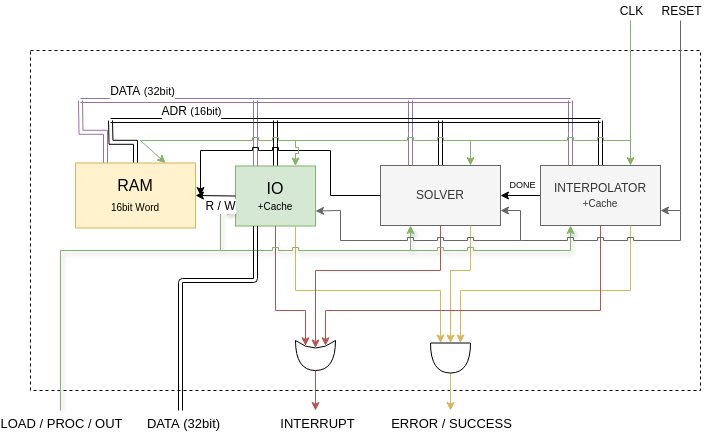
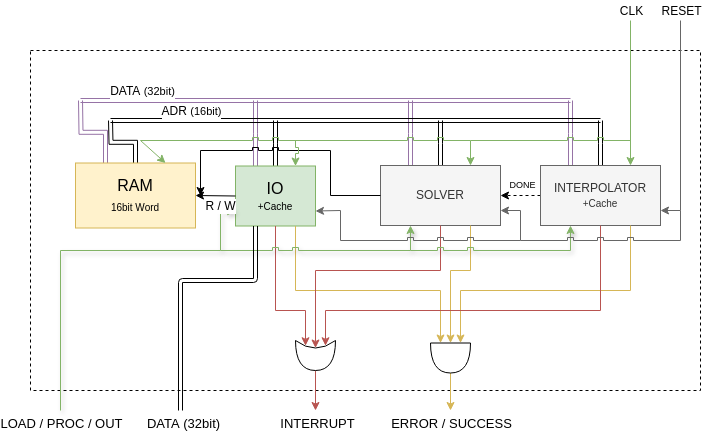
  <mxCell id="0" />
  <mxCell id="1" parent="0" />
  <mxCell id="2" value="" style="rounded=0;whiteSpace=wrap;html=1;dashed=1;fontSize=13;editable=0;backgroundOutline=1;connectable=0;allowArrows=0;imageAspect=1;shadow=0;comic=0;snapToPoint=0;fixDash=0;" parent="1" vertex="1"><mxGeometry x="20" y="50" width="670" height="340" as="geometry" /></mxCell>
  <mxCell id="3" style="edgeStyle=orthogonalEdgeStyle;rounded=0;jumpStyle=sharp;orthogonalLoop=1;jettySize=auto;html=1;exitX=0.25;exitY=0;exitDx=0;exitDy=0;startArrow=classic;startFill=1;endArrow=none;endFill=0;shape=link;fillColor=#e1d5e7;strokeColor=#9673a6;" parent="1" source="5" edge="1"><mxGeometry relative="1" as="geometry"><mxPoint x="70" y="100" as="targetPoint" /></mxGeometry></mxCell>
  <mxCell id="4" style="edgeStyle=orthogonalEdgeStyle;shape=link;rounded=0;jumpStyle=sharp;orthogonalLoop=1;jettySize=auto;html=1;exitX=0.5;exitY=0;exitDx=0;exitDy=0;startArrow=classic;startFill=1;endArrow=none;endFill=0;" parent="1" source="5" edge="1"><mxGeometry relative="1" as="geometry"><mxPoint x="100" y="120" as="targetPoint" /></mxGeometry></mxCell>
  <mxCell id="5" value="RAM&lt;br style=&quot;font-size: 12px&quot;&gt;&lt;font size=&quot;1&quot;&gt;16bit Word&lt;/font&gt;" style="rounded=0;whiteSpace=wrap;html=1;verticalAlign=middle;fontSize=16;fillColor=#fff2cc;strokeColor=#d6b656;" parent="1" vertex="1"><mxGeometry x="65" y="162.5" width="120" height="65" as="geometry" /></mxCell>
  <mxCell id="6" style="edgeStyle=orthogonalEdgeStyle;shape=link;rounded=0;jumpStyle=sharp;orthogonalLoop=1;jettySize=auto;html=1;exitX=0.25;exitY=0;exitDx=0;exitDy=0;startArrow=classic;startFill=1;endArrow=none;endFill=0;fillColor=#e1d5e7;strokeColor=#9673a6;" parent="1" source="8" edge="1"><mxGeometry relative="1" as="geometry"><mxPoint x="400" y="100" as="targetPoint" /></mxGeometry></mxCell>
  <mxCell id="7" style="edgeStyle=orthogonalEdgeStyle;shape=link;rounded=0;jumpStyle=sharp;orthogonalLoop=1;jettySize=auto;html=1;exitX=0.5;exitY=0;exitDx=0;exitDy=0;startArrow=classic;startFill=1;endArrow=none;endFill=0;" parent="1" source="8" edge="1"><mxGeometry relative="1" as="geometry"><mxPoint x="430" y="120" as="targetPoint" /></mxGeometry></mxCell>
  <mxCell id="8" value="SOLVER" style="rounded=0;whiteSpace=wrap;html=1;fillColor=#f5f5f5;strokeColor=#666666;fontColor=#333333;" parent="1" vertex="1"><mxGeometry x="370" y="165" width="120" height="60" as="geometry" /></mxCell>
  <mxCell id="9" style="edgeStyle=orthogonalEdgeStyle;shape=link;rounded=0;jumpStyle=sharp;orthogonalLoop=1;jettySize=auto;html=1;exitX=0.25;exitY=0;exitDx=0;exitDy=0;startArrow=classic;startFill=1;endArrow=none;endFill=0;fillColor=#e1d5e7;strokeColor=#9673a6;" parent="1" source="13" edge="1"><mxGeometry relative="1" as="geometry"><mxPoint x="560" y="100" as="targetPoint" /></mxGeometry></mxCell>
  <mxCell id="10" style="edgeStyle=orthogonalEdgeStyle;shape=link;rounded=0;jumpStyle=sharp;orthogonalLoop=1;jettySize=auto;html=1;exitX=0.5;exitY=0;exitDx=0;exitDy=0;startArrow=classic;startFill=1;endArrow=none;endFill=0;" parent="1" source="13" edge="1"><mxGeometry relative="1" as="geometry"><mxPoint x="590" y="120" as="targetPoint" /></mxGeometry></mxCell>
- <mxCell id="11" style="edgeStyle=orthogonalEdgeStyle;rounded=0;jumpStyle=sharp;orthogonalLoop=1;jettySize=auto;html=1;exitX=0;exitY=0.5;exitDx=0;exitDy=0;entryX=1;entryY=0.5;entryDx=0;entryDy=0;shadow=0;startArrow=none;startFill=0;endArrow=classic;endFill=1;" parent="1" source="13" target="8" edge="1"><mxGeometry relative="1" as="geometry" /></mxCell>
+ <mxCell id="11" style="edgeStyle=orthogonalEdgeStyle;rounded=0;jumpStyle=sharp;orthogonalLoop=1;jettySize=auto;html=1;exitX=0;exitY=0.5;exitDx=0;exitDy=0;entryX=1;entryY=0.5;entryDx=0;entryDy=0;shadow=0;startArrow=none;startFill=0;endArrow=classic;endFill=1;dashed=1;" parent="1" source="13" target="8" edge="1"><mxGeometry relative="1" as="geometry" /></mxCell>
  <mxCell id="12" value="DONE" style="text;html=1;align=center;verticalAlign=middle;resizable=0;points=[];;labelBackgroundColor=#ffffff;fontSize=9;" parent="11" vertex="1" connectable="0"><mxGeometry x="0.212" relative="1" as="geometry"><mxPoint x="5.5" y="-11" as="offset" /></mxGeometry></mxCell>
  <mxCell id="13" value="INTERPOLATOR&lt;br style=&quot;font-size: 9px&quot;&gt;&lt;font size=&quot;1&quot;&gt;+Cache&lt;/font&gt;" style="rounded=0;whiteSpace=wrap;html=1;fillColor=#f5f5f5;strokeColor=#666666;fontColor=#333333;" parent="1" vertex="1"><mxGeometry x="530" y="165" width="120" height="60" as="geometry" /></mxCell>
  <mxCell id="14" style="edgeStyle=orthogonalEdgeStyle;shape=link;rounded=0;jumpStyle=sharp;orthogonalLoop=1;jettySize=auto;html=1;exitX=0.25;exitY=0;exitDx=0;exitDy=0;startArrow=classic;startFill=1;endArrow=none;endFill=0;fillColor=#e1d5e7;strokeColor=#9673a6;" parent="1" source="16" edge="1"><mxGeometry relative="1" as="geometry"><mxPoint x="245" y="100" as="targetPoint" /></mxGeometry></mxCell>
  <mxCell id="15" style="edgeStyle=orthogonalEdgeStyle;shape=link;rounded=0;jumpStyle=sharp;orthogonalLoop=1;jettySize=auto;html=1;exitX=0.5;exitY=0;exitDx=0;exitDy=0;startArrow=classic;startFill=1;endArrow=none;endFill=0;" parent="1" source="16" edge="1"><mxGeometry relative="1" as="geometry"><mxPoint x="265" y="120" as="targetPoint" /></mxGeometry></mxCell>
  <mxCell id="16" value="&lt;font style=&quot;font-size: 16px&quot;&gt;IO&lt;/font&gt;&lt;br&gt;&lt;font style=&quot;font-size: 10px&quot;&gt;+Cache&lt;/font&gt;" style="rounded=0;whiteSpace=wrap;html=1;fontSize=13;fillColor=#d5e8d4;strokeColor=#82b366;" parent="1" vertex="1"><mxGeometry x="225" y="165.5" width="80" height="60" as="geometry" /></mxCell>
  <mxCell id="17" value="" style="endArrow=classic;html=1;exitX=0.75;exitY=1;exitDx=0;exitDy=0;entryX=0;entryY=0.25;entryDx=0;entryDy=0;entryPerimeter=0;jumpStyle=sharp;fillColor=#fff2cc;strokeColor=#d6b656;rounded=0;" parent="1" source="13" target="50" edge="1"><mxGeometry width="50" height="50" relative="1" as="geometry"><mxPoint x="10" y="590" as="sourcePoint" /><mxPoint x="60" y="540" as="targetPoint" /><Array as="points"><mxPoint x="620" y="290" /><mxPoint x="450" y="290" /></Array></mxGeometry></mxCell>
  <mxCell id="18" value="" style="endArrow=classic;html=1;exitX=0.75;exitY=1;exitDx=0;exitDy=0;entryX=0;entryY=0.5;entryDx=0;entryDy=0;entryPerimeter=0;jumpStyle=sharp;fillColor=#fff2cc;strokeColor=#d6b656;rounded=0;" parent="1" source="8" target="50" edge="1"><mxGeometry width="50" height="50" relative="1" as="geometry"><mxPoint x="10" y="590" as="sourcePoint" /><mxPoint x="60" y="540" as="targetPoint" /><Array as="points"><mxPoint x="460" y="270" /><mxPoint x="440" y="270" /></Array></mxGeometry></mxCell>
  <mxCell id="19" value="" style="endArrow=classic;html=1;exitX=0.75;exitY=1;exitDx=0;exitDy=0;entryX=0;entryY=0.75;entryDx=0;entryDy=0;entryPerimeter=0;jumpStyle=sharp;fillColor=#fff2cc;strokeColor=#d6b656;rounded=0;" parent="1" source="16" target="50" edge="1"><mxGeometry width="50" height="50" relative="1" as="geometry"><mxPoint x="10" y="590" as="sourcePoint" /><mxPoint x="60" y="540" as="targetPoint" /><Array as="points"><mxPoint x="285" y="290" /><mxPoint x="430" y="290" /></Array></mxGeometry></mxCell>
  <mxCell id="20" value="" style="endArrow=classic;html=1;exitX=0.5;exitY=1;exitDx=0;exitDy=0;entryX=0.175;entryY=0.25;entryDx=0;entryDy=0;entryPerimeter=0;rounded=0;fillColor=#f8cecc;strokeColor=#b85450;" parent="1" source="13" target="47" edge="1"><mxGeometry width="50" height="50" relative="1" as="geometry"><mxPoint x="10" y="590" as="sourcePoint" /><mxPoint x="60" y="540" as="targetPoint" /><Array as="points"><mxPoint x="590" y="310" /><mxPoint x="315" y="310" /></Array></mxGeometry></mxCell>
  <mxCell id="21" value="" style="endArrow=classic;html=1;exitX=0.5;exitY=1;exitDx=0;exitDy=0;entryX=0.25;entryY=0.5;entryDx=0;entryDy=0;entryPerimeter=0;rounded=0;fillColor=#f8cecc;strokeColor=#b85450;" parent="1" source="8" target="47" edge="1"><mxGeometry width="50" height="50" relative="1" as="geometry"><mxPoint x="10" y="590" as="sourcePoint" /><mxPoint x="60" y="540" as="targetPoint" /><Array as="points"><mxPoint x="430" y="270" /><mxPoint x="305" y="270" /></Array></mxGeometry></mxCell>
  <mxCell id="22" value="" style="endArrow=classic;html=1;exitX=0.5;exitY=1;exitDx=0;exitDy=0;entryX=0.175;entryY=0.75;entryDx=0;entryDy=0;entryPerimeter=0;rounded=0;fillColor=#f8cecc;strokeColor=#b85450;" parent="1" source="16" target="47" edge="1"><mxGeometry width="50" height="50" relative="1" as="geometry"><mxPoint x="10" y="590" as="sourcePoint" /><mxPoint x="60" y="540" as="targetPoint" /><Array as="points"><mxPoint x="265" y="310" /><mxPoint x="295" y="310" /></Array></mxGeometry></mxCell>
  <mxCell id="23" value="" style="shape=link;html=1;startArrow=classic;startFill=1;endArrow=none;endFill=0;fillColor=#e1d5e7;strokeColor=#9673a6;" parent="1" edge="1"><mxGeometry width="50" height="50" relative="1" as="geometry"><mxPoint x="70" y="100" as="sourcePoint" /><mxPoint x="560" y="100" as="targetPoint" /></mxGeometry></mxCell>
  <mxCell id="24" value="DATA&amp;nbsp;&lt;font style=&quot;font-size: 11px&quot;&gt;(32bit)&lt;/font&gt;" style="text;html=1;align=center;verticalAlign=middle;resizable=0;points=[];;labelBackgroundColor=#ffffff;" parent="23" vertex="1" connectable="0"><mxGeometry x="-0.675" relative="1" as="geometry"><mxPoint x="-19" y="-10" as="offset" /></mxGeometry></mxCell>
  <mxCell id="25" value="" style="shape=link;html=1;startArrow=classic;startFill=1;endArrow=none;endFill=0;" parent="1" edge="1"><mxGeometry width="50" height="50" relative="1" as="geometry"><mxPoint x="100" y="120" as="sourcePoint" /><mxPoint x="590" y="120" as="targetPoint" /></mxGeometry></mxCell>
  <mxCell id="26" value="ADR&amp;nbsp;&lt;font style=&quot;font-size: 11px&quot;&gt;(16bit)&lt;/font&gt;" style="text;html=1;align=center;verticalAlign=middle;resizable=0;points=[];;labelBackgroundColor=#ffffff;" parent="25" vertex="1" connectable="0"><mxGeometry x="-0.675" relative="1" as="geometry"><mxPoint y="-10" as="offset" /></mxGeometry></mxCell>
  <mxCell id="27" value="" style="endArrow=classic;html=1;jumpStyle=sharp;rounded=0;fillColor=#d5e8d4;strokeColor=#82b366;shadow=1;entryX=0;entryY=0.75;entryDx=0;entryDy=0;" parent="1" target="16" edge="1"><mxGeometry width="50" height="50" relative="1" as="geometry"><mxPoint x="50" y="410" as="sourcePoint" /><mxPoint x="60" y="540" as="targetPoint" /><Array as="points"><mxPoint x="50" y="250" /><mxPoint x="210" y="250" /><mxPoint x="210" y="211" /></Array></mxGeometry></mxCell>
  <mxCell id="28" value="&lt;span style=&quot;font-size: 13px&quot;&gt;LOAD / PROC / OUT&lt;/span&gt;" style="text;html=1;align=center;verticalAlign=middle;resizable=0;points=[];;labelBackgroundColor=#ffffff;" parent="27" vertex="1" connectable="0"><mxGeometry x="-0.93" y="-1" relative="1" as="geometry"><mxPoint x="-1" y="25.333" as="offset" /></mxGeometry></mxCell>
  <mxCell id="29" value="" style="endArrow=classic;html=1;jumpStyle=sharp;rounded=0;fillColor=#d5e8d4;strokeColor=#82b366;shadow=1;entryX=0.25;entryY=1;entryDx=0;entryDy=0;" parent="1" target="8" edge="1"><mxGeometry width="50" height="50" relative="1" as="geometry"><mxPoint x="210" y="250" as="sourcePoint" /><mxPoint x="255" y="232.5" as="targetPoint" /><Array as="points"><mxPoint x="400" y="250" /></Array></mxGeometry></mxCell>
  <mxCell id="30" value="" style="endArrow=classic;html=1;jumpStyle=sharp;rounded=0;fillColor=#d5e8d4;strokeColor=#82b366;shadow=1;entryX=0.25;entryY=1;entryDx=0;entryDy=0;" parent="1" target="13" edge="1"><mxGeometry width="50" height="50" relative="1" as="geometry"><mxPoint x="400" y="250" as="sourcePoint" /><mxPoint x="510" y="240" as="targetPoint" /><Array as="points"><mxPoint x="560" y="250" /></Array></mxGeometry></mxCell>
  <mxCell id="31" value="" style="endArrow=classic;html=1;shadow=0;jumpStyle=sharp;rounded=0;entryX=1;entryY=0.5;entryDx=0;entryDy=0;exitX=0;exitY=0.5;exitDx=0;exitDy=0;" parent="1" source="16" target="5" edge="1"><mxGeometry width="50" height="50" relative="1" as="geometry"><mxPoint x="10" y="590" as="sourcePoint" /><mxPoint x="60" y="540" as="targetPoint" /></mxGeometry></mxCell>
  <mxCell id="32" value="R / W" style="text;html=1;align=center;verticalAlign=middle;resizable=0;points=[];;labelBackgroundColor=#ffffff;" parent="31" vertex="1" connectable="0"><mxGeometry x="0.27" relative="1" as="geometry"><mxPoint x="9" y="10" as="offset" /></mxGeometry></mxCell>
  <mxCell id="33" value="" style="endArrow=classic;html=1;shadow=0;exitX=0;exitY=0.5;exitDx=0;exitDy=0;jumpStyle=sharp;rounded=0;" parent="1" source="8" edge="1"><mxGeometry width="50" height="50" relative="1" as="geometry"><mxPoint x="10" y="590" as="sourcePoint" /><mxPoint x="190" y="195" as="targetPoint" /><Array as="points"><mxPoint x="320" y="195" /><mxPoint x="320" y="150" /><mxPoint x="190" y="150" /></Array></mxGeometry></mxCell>
  <mxCell id="34" value="" style="endArrow=classic;html=1;shadow=0;entryX=0.75;entryY=0;entryDx=0;entryDy=0;fillColor=#d5e8d4;strokeColor=#82b366;" parent="1" target="13" edge="1"><mxGeometry width="50" height="50" relative="1" as="geometry"><mxPoint x="620" y="20" as="sourcePoint" /><mxPoint x="60" y="540" as="targetPoint" /></mxGeometry></mxCell>
  <mxCell id="35" value="CLK" style="text;html=1;align=center;verticalAlign=middle;resizable=0;points=[];;labelBackgroundColor=#ffffff;" parent="34" vertex="1" connectable="0"><mxGeometry x="-0.813" y="-2" relative="1" as="geometry"><mxPoint x="2" y="-24" as="offset" /></mxGeometry></mxCell>
  <mxCell id="36" value="" style="endArrow=classic;html=1;shadow=0;fontSize=9;entryX=0.75;entryY=0;entryDx=0;entryDy=0;rounded=0;fillColor=#d5e8d4;strokeColor=#82b366;jumpStyle=sharp;" parent="1" target="8" edge="1"><mxGeometry width="50" height="50" relative="1" as="geometry"><mxPoint x="620" y="140" as="sourcePoint" /><mxPoint x="60" y="540" as="targetPoint" /><Array as="points"><mxPoint x="460" y="140" /></Array></mxGeometry></mxCell>
  <mxCell id="37" value="" style="endArrow=classic;html=1;shadow=0;fontSize=9;entryX=0.75;entryY=0;entryDx=0;entryDy=0;rounded=0;jumpStyle=sharp;fillColor=#d5e8d4;strokeColor=#82b366;" parent="1" target="16" edge="1"><mxGeometry width="50" height="50" relative="1" as="geometry"><mxPoint x="460" y="140" as="sourcePoint" /><mxPoint x="60" y="540" as="targetPoint" /><Array as="points"><mxPoint x="285" y="140" /></Array></mxGeometry></mxCell>
  <mxCell id="38" value="" style="endArrow=classic;html=1;shadow=0;fontSize=9;entryX=0.75;entryY=0;entryDx=0;entryDy=0;rounded=0;jumpStyle=sharp;fillColor=#d5e8d4;strokeColor=#82b366;" parent="1" target="5" edge="1"><mxGeometry width="50" height="50" relative="1" as="geometry"><mxPoint x="290" y="140" as="sourcePoint" /><mxPoint x="60" y="540" as="targetPoint" /><Array as="points"><mxPoint x="130" y="140" /></Array></mxGeometry></mxCell>
  <mxCell id="39" value="" style="endArrow=classic;html=1;shadow=0;fontSize=9;entryX=1;entryY=0.75;entryDx=0;entryDy=0;jumpStyle=sharp;rounded=0;fillColor=#f5f5f5;strokeColor=#666666;" parent="1" target="13" edge="1"><mxGeometry width="50" height="50" relative="1" as="geometry"><mxPoint x="670" y="20" as="sourcePoint" /><mxPoint x="220" y="540" as="targetPoint" /><Array as="points"><mxPoint x="670" y="210" /></Array></mxGeometry></mxCell>
  <mxCell id="40" value="RESET" style="text;html=1;align=center;verticalAlign=middle;resizable=0;points=[];;labelBackgroundColor=#ffffff;fontSize=12;" parent="39" vertex="1" connectable="0"><mxGeometry x="-0.878" y="2" relative="1" as="geometry"><mxPoint x="-2" y="-22.5" as="offset" /></mxGeometry></mxCell>
  <mxCell id="41" value="" style="endArrow=classic;html=1;shadow=0;fontSize=12;jumpStyle=sharp;rounded=0;fillColor=#f5f5f5;strokeColor=#666666;entryX=1;entryY=0.75;entryDx=0;entryDy=0;" parent="1" target="8" edge="1"><mxGeometry width="50" height="50" relative="1" as="geometry"><mxPoint x="670" y="210" as="sourcePoint" /><mxPoint x="70" y="540" as="targetPoint" /><Array as="points"><mxPoint x="670" y="240" /><mxPoint x="510" y="240" /><mxPoint x="510" y="210" /></Array></mxGeometry></mxCell>
  <mxCell id="42" value="" style="endArrow=classic;html=1;shadow=0;fontSize=12;entryX=1;entryY=0.75;entryDx=0;entryDy=0;rounded=0;jumpStyle=sharp;fillColor=#f5f5f5;strokeColor=#666666;" parent="1" target="16" edge="1"><mxGeometry width="50" height="50" relative="1" as="geometry"><mxPoint x="510" y="240" as="sourcePoint" /><mxPoint x="70" y="540" as="targetPoint" /><Array as="points"><mxPoint x="330" y="240" /><mxPoint x="330" y="210" /></Array></mxGeometry></mxCell>
  <mxCell id="43" value="" style="shape=link;html=1;shadow=0;fontSize=12;entryX=0.25;entryY=1;entryDx=0;entryDy=0;" parent="1" target="16" edge="1"><mxGeometry width="50" height="50" relative="1" as="geometry"><mxPoint x="170" y="410" as="sourcePoint" /><mxPoint x="40" y="540" as="targetPoint" /><Array as="points"><mxPoint x="170" y="280" /><mxPoint x="245" y="280" /></Array></mxGeometry></mxCell>
  <mxCell id="44" value="DATA&amp;nbsp;&lt;font style=&quot;font-size: 13px;&quot;&gt;(32bit)&lt;/font&gt;" style="text;html=1;align=center;verticalAlign=middle;resizable=0;points=[];;labelBackgroundColor=#ffffff;fontSize=13;" parent="43" vertex="1" connectable="0"><mxGeometry x="-0.891" y="-2" relative="1" as="geometry"><mxPoint y="26.333" as="offset" /></mxGeometry></mxCell>
  <mxCell id="45" style="edgeStyle=none;rounded=0;comic=0;jumpStyle=sharp;orthogonalLoop=1;jettySize=auto;html=1;shadow=0;startArrow=none;startFill=0;endArrow=classic;endFill=1;strokeColor=#b85450;fontSize=13;fillColor=#f8cecc;" parent="1" source="47" edge="1"><mxGeometry relative="1" as="geometry"><mxPoint x="305" y="410" as="targetPoint" /></mxGeometry></mxCell>
  <mxCell id="46" value="INTERRUPT" style="text;html=1;align=center;verticalAlign=middle;resizable=0;points=[];;labelBackgroundColor=#ffffff;fontSize=13;" parent="45" vertex="1" connectable="0"><mxGeometry x="0.324" y="-1" relative="1" as="geometry"><mxPoint x="2" y="26.333" as="offset" /></mxGeometry></mxCell>
  <mxCell id="47" value="" style="shape=xor;whiteSpace=wrap;html=1;direction=south;" parent="1" vertex="1"><mxGeometry x="285" y="340" width="40" height="30" as="geometry" /></mxCell>
  <mxCell id="48" style="edgeStyle=none;rounded=0;comic=0;jumpStyle=sharp;orthogonalLoop=1;jettySize=auto;html=1;shadow=0;startArrow=none;startFill=0;endArrow=classic;endFill=1;strokeColor=#d6b656;fontSize=13;fillColor=#fff2cc;" parent="1" source="50" edge="1"><mxGeometry relative="1" as="geometry"><mxPoint x="440" y="410" as="targetPoint" /></mxGeometry></mxCell>
  <mxCell id="49" value="ERROR / SUCCESS" style="text;html=1;align=center;verticalAlign=middle;resizable=0;points=[];;labelBackgroundColor=#ffffff;fontSize=13;" parent="48" vertex="1" connectable="0"><mxGeometry x="-0.579" y="3" relative="1" as="geometry"><mxPoint x="-3" y="41.833" as="offset" /></mxGeometry></mxCell>
  <mxCell id="50" value="" style="shape=or;whiteSpace=wrap;html=1;rounded=0;shadow=0;fontSize=13;flipH=0;flipV=0;direction=south;" parent="1" vertex="1"><mxGeometry x="420" y="342.5" width="40" height="30" as="geometry" /></mxCell>
